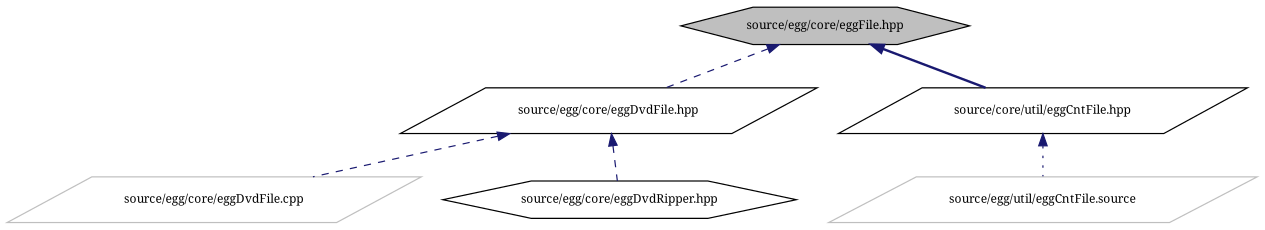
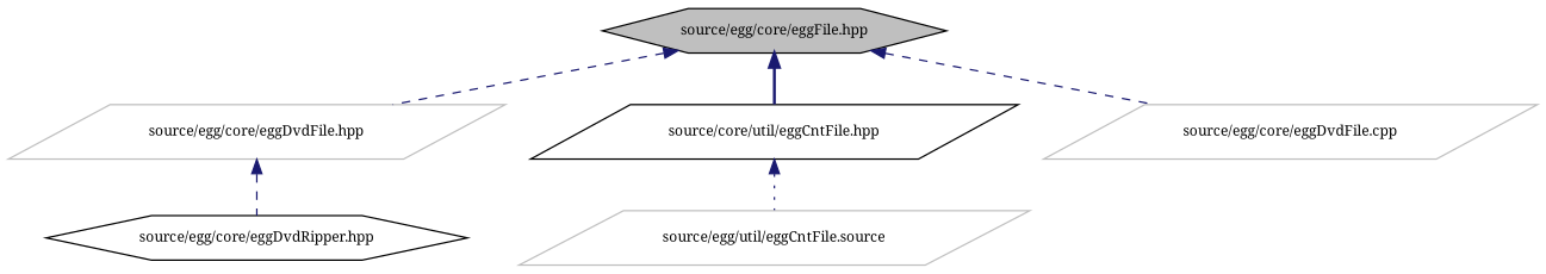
  digraph {
    fontname="Noto Serif"
    node [color=black fillcolor=white fontname="Noto Serif" fontsize=10 shape=parallelogram style=filled]
    edge [color=midnightblue dir=back fontname="Noto Serif" fontsize=10 labelfontname=FreeMono labelfontsize=10 style=dashed]
    n1 [fillcolor=grey75 fontcolor=black height=0.2 label="source/egg/core/eggFile.hpp" shape=hexagon width=0.4]
-   n2 [height=0.2 label="source/egg/core/eggDvdFile.hpp" width=0.4]
+   n2 [color=grey75 height=0.2 label="source/egg/core/eggDvdFile.hpp" width=0.4]
    n3 [height=0.2 label="source/core/util/eggCntFile.hpp" width=0.4]
    n4 [color=grey75 height=0.2 label="source/egg/core/eggDvdFile.cpp" width=0.4]
    n5 [height=0.2 label="source/egg/core/eggDvdRipper.hpp" shape=hexagon width=0.4]
    n6 [color=grey75 height=0.2 label="source/egg/util/eggCntFile.source" width=0.4]
    n1 -> n2
    n1 -> n3 [style=bold]
-   n2 -> n4
+   n1 -> n4
    n2 -> n5
    n3 -> n6 [style=dotted]
  }
